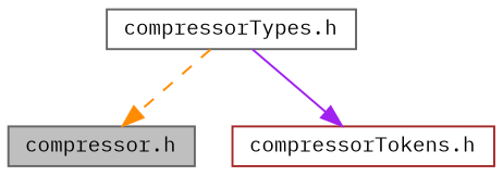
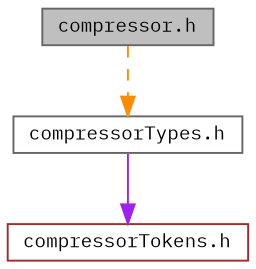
  digraph {
    fontname="IBM Plex Mono"
    node [color=gray40 fillcolor=white fontname="IBM Plex Mono" fontsize=10 shape=record style=filled]
    edge [fontname="IBM Plex Mono" fontsize=10 labelfontname=Sans labelfontsize=10]
    n1 [fillcolor=grey75 fontcolor=black height=0.2 label="compressor.h" width=0.4]
    n2 [height=0.2 label="compressorTypes.h" width=0.4]
    n3 [color=brown height=0.2 label="compressorTokens.h" width=0.4]
-   n2 -> n1 [color=darkorange style=dashed]
+   n1 -> n2 [color=darkorange style=dashed]
    n2 -> n3 [color=purple style=solid]
  }
